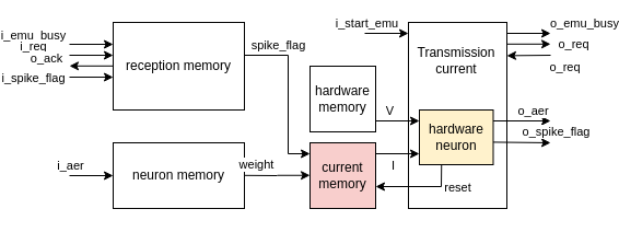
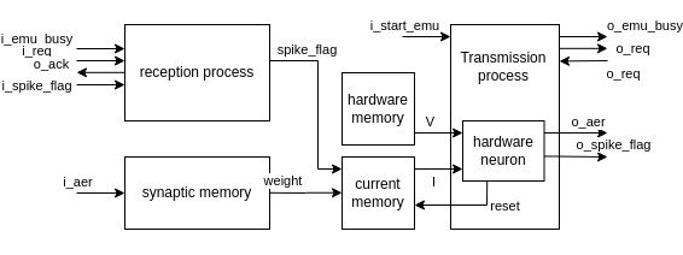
  <mxCell id="0" />
  <mxCell id="1" parent="0" />
  <mxCell id="2" value="" style="rounded=0;whiteSpace=wrap;html=1;" vertex="1" parent="1"><mxGeometry x="330" y="20" width="90" height="170" as="geometry" /></mxCell>
- <mxCell id="3" value="reception memory" style="rounded=0;whiteSpace=wrap;html=1;" vertex="1" parent="1"><mxGeometry x="60" y="20" width="120" height="80" as="geometry" /></mxCell>
+ <mxCell id="3" value="reception process" style="rounded=0;whiteSpace=wrap;html=1;" vertex="1" parent="1"><mxGeometry x="60" y="20" width="120" height="80" as="geometry" /></mxCell>
  <mxCell id="4" value="" style="endArrow=classic;html=1;rounded=0;" edge="1" parent="1"><mxGeometry width="50" height="50" relative="1" as="geometry"><mxPoint x="20" y="40" as="sourcePoint" /><mxPoint x="60" y="40" as="targetPoint" /></mxGeometry></mxCell>
  <mxCell id="5" value="i_emu_busy" style="edgeLabel;html=1;align=center;verticalAlign=middle;resizable=0;points=[];" vertex="1" connectable="0" parent="4"><mxGeometry x="-0.318" y="1" relative="1" as="geometry"><mxPoint x="-48" y="-8" as="offset" /></mxGeometry></mxCell>
  <mxCell id="6" value="" style="endArrow=classic;html=1;rounded=0;entryX=-0.007;entryY=0.113;entryDx=0;entryDy=0;entryPerimeter=0;" edge="1" parent="1"><mxGeometry width="50" height="50" relative="1" as="geometry"><mxPoint x="20" y="50" as="sourcePoint" /><mxPoint x="60" y="50.04" as="targetPoint" /></mxGeometry></mxCell>
  <mxCell id="7" value="i_req" style="edgeLabel;html=1;align=center;verticalAlign=middle;resizable=0;points=[];" vertex="1" connectable="0" parent="6"><mxGeometry x="-0.318" y="1" relative="1" as="geometry"><mxPoint x="-48" y="-8" as="offset" /></mxGeometry></mxCell>
  <mxCell id="8" value="" style="endArrow=classic;html=1;rounded=0;" edge="1" parent="1"><mxGeometry width="50" height="50" relative="1" as="geometry"><mxPoint x="60" y="59.8" as="sourcePoint" /><mxPoint x="20" y="59.8" as="targetPoint" /></mxGeometry></mxCell>
  <mxCell id="9" value="o_ack" style="edgeLabel;html=1;align=center;verticalAlign=middle;resizable=0;points=[];" vertex="1" connectable="0" parent="8"><mxGeometry x="-0.318" y="1" relative="1" as="geometry"><mxPoint x="-48" y="-8" as="offset" /></mxGeometry></mxCell>
  <mxCell id="10" value="" style="endArrow=classic;html=1;rounded=0;entryX=-0.007;entryY=0.113;entryDx=0;entryDy=0;entryPerimeter=0;" edge="1" parent="1"><mxGeometry width="50" height="50" relative="1" as="geometry"><mxPoint x="20" y="70" as="sourcePoint" /><mxPoint x="60" y="70.04" as="targetPoint" /></mxGeometry></mxCell>
  <mxCell id="11" value="i_spike_flag" style="edgeLabel;html=1;align=center;verticalAlign=middle;resizable=0;points=[];" vertex="1" connectable="0" parent="10"><mxGeometry x="-0.318" y="1" relative="1" as="geometry"><mxPoint x="-48" y="1" as="offset" /></mxGeometry></mxCell>
- <mxCell id="12" value="neuron memory" style="rounded=0;whiteSpace=wrap;html=1;" vertex="1" parent="1"><mxGeometry x="60" y="130" width="120" height="60" as="geometry" /></mxCell>
+ <mxCell id="12" value="synaptic memory" style="rounded=0;whiteSpace=wrap;html=1;" vertex="1" parent="1"><mxGeometry x="60" y="130" width="120" height="60" as="geometry" /></mxCell>
  <mxCell id="13" value="" style="endArrow=classic;html=1;rounded=0;entryX=0;entryY=0.5;entryDx=0;entryDy=0;" edge="1" parent="1" target="12"><mxGeometry width="50" height="50" relative="1" as="geometry"><mxPoint x="20" y="160" as="sourcePoint" /><mxPoint x="20" y="130" as="targetPoint" /></mxGeometry></mxCell>
  <mxCell id="14" value="i_aer" style="edgeLabel;html=1;align=center;verticalAlign=middle;resizable=0;points=[];" vertex="1" connectable="0" parent="13"><mxGeometry x="-0.75" y="2" relative="1" as="geometry"><mxPoint x="-5" y="-8" as="offset" /></mxGeometry></mxCell>
  <mxCell id="15" value="" style="endArrow=classic;html=1;rounded=0;" edge="1" parent="1"><mxGeometry width="50" height="50" relative="1" as="geometry"><mxPoint x="290" y="30" as="sourcePoint" /><mxPoint x="330" y="30" as="targetPoint" /></mxGeometry></mxCell>
  <mxCell id="16" value="i_start_emu" style="edgeLabel;html=1;align=center;verticalAlign=middle;resizable=0;points=[];" vertex="1" connectable="0" parent="15"><mxGeometry x="-0.672" y="2" relative="1" as="geometry"><mxPoint x="-6" y="-8" as="offset" /></mxGeometry></mxCell>
  <mxCell id="17" value="" style="endArrow=classic;html=1;rounded=0;" edge="1" parent="1"><mxGeometry width="50" height="50" relative="1" as="geometry"><mxPoint x="220" y="140" as="sourcePoint" /><mxPoint x="240" y="140" as="targetPoint" /></mxGeometry></mxCell>
  <mxCell id="18" value="" style="endArrow=none;html=1;rounded=0;" edge="1" parent="1"><mxGeometry width="50" height="50" relative="1" as="geometry"><mxPoint x="220" y="50" as="sourcePoint" /><mxPoint x="220" y="140" as="targetPoint" /></mxGeometry></mxCell>
  <mxCell id="19" value="" style="endArrow=none;html=1;rounded=0;" edge="1" parent="1"><mxGeometry width="50" height="50" relative="1" as="geometry"><mxPoint x="220" y="50" as="sourcePoint" /><mxPoint x="180" y="50" as="targetPoint" /></mxGeometry></mxCell>
  <mxCell id="20" value="spike_flag" style="edgeLabel;html=1;align=center;verticalAlign=middle;resizable=0;points=[];" vertex="1" connectable="0" parent="19"><mxGeometry x="0.18" relative="1" as="geometry"><mxPoint x="14" y="-10" as="offset" /></mxGeometry></mxCell>
  <mxCell id="21" value="" style="endArrow=classic;html=1;rounded=0;" edge="1" parent="1"><mxGeometry width="50" height="50" relative="1" as="geometry"><mxPoint x="210" y="159.76" as="sourcePoint" /><mxPoint x="240" y="159.76" as="targetPoint" /></mxGeometry></mxCell>
  <mxCell id="22" value="" style="endArrow=none;html=1;rounded=0;" edge="1" parent="1"><mxGeometry width="50" height="50" relative="1" as="geometry"><mxPoint x="210" y="160" as="sourcePoint" /><mxPoint x="180" y="159.8" as="targetPoint" /></mxGeometry></mxCell>
  <mxCell id="23" value="weight" style="edgeLabel;html=1;align=center;verticalAlign=middle;resizable=0;points=[];" vertex="1" connectable="0" parent="22"><mxGeometry x="0.18" relative="1" as="geometry"><mxPoint x="-2" y="-10" as="offset" /></mxGeometry></mxCell>
  <mxCell id="24" value="" style="endArrow=classic;html=1;rounded=0;" edge="1" parent="1"><mxGeometry width="50" height="50" relative="1" as="geometry"><mxPoint x="403.75" y="110" as="sourcePoint" /><mxPoint x="460" y="110" as="targetPoint" /></mxGeometry></mxCell>
  <mxCell id="25" value="o_aer" style="edgeLabel;html=1;align=center;verticalAlign=middle;resizable=0;points=[];" vertex="1" connectable="0" parent="24"><mxGeometry x="0.573" relative="1" as="geometry"><mxPoint x="-4" y="-10" as="offset" /></mxGeometry></mxCell>
  <mxCell id="26" value="" style="endArrow=classic;html=1;rounded=0;" edge="1" parent="1"><mxGeometry width="50" height="50" relative="1" as="geometry"><mxPoint x="407.5" y="129.43" as="sourcePoint" /><mxPoint x="460" y="130" as="targetPoint" /></mxGeometry></mxCell>
  <mxCell id="27" value="o_spike_flag" style="edgeLabel;html=1;align=center;verticalAlign=middle;resizable=0;points=[];" vertex="1" connectable="0" parent="26"><mxGeometry x="0.573" relative="1" as="geometry"><mxPoint x="16" y="-10" as="offset" /></mxGeometry></mxCell>
  <mxCell id="28" value="" style="endArrow=classic;html=1;rounded=0;" edge="1" parent="1"><mxGeometry width="50" height="50" relative="1" as="geometry"><mxPoint x="420" y="30" as="sourcePoint" /><mxPoint x="460" y="30" as="targetPoint" /></mxGeometry></mxCell>
  <mxCell id="29" value="o_emu_busy" style="edgeLabel;html=1;align=center;verticalAlign=middle;resizable=0;points=[];" vertex="1" connectable="0" parent="28"><mxGeometry x="0.38" y="-1" relative="1" as="geometry"><mxPoint x="42" y="-11" as="offset" /></mxGeometry></mxCell>
  <mxCell id="30" value="" style="endArrow=classic;html=1;rounded=0;" edge="1" parent="1"><mxGeometry width="50" height="50" relative="1" as="geometry"><mxPoint x="420" y="39.8" as="sourcePoint" /><mxPoint x="460" y="39.8" as="targetPoint" /></mxGeometry></mxCell>
  <mxCell id="31" value="o_req" style="edgeLabel;html=1;align=center;verticalAlign=middle;resizable=0;points=[];" vertex="1" connectable="0" parent="30"><mxGeometry x="0.38" y="-1" relative="1" as="geometry"><mxPoint x="32" y="-1" as="offset" /></mxGeometry></mxCell>
  <mxCell id="32" value="" style="endArrow=classic;html=1;rounded=0;" edge="1" parent="1"><mxGeometry width="50" height="50" relative="1" as="geometry"><mxPoint x="460" y="50" as="sourcePoint" /><mxPoint x="420" y="50.4" as="targetPoint" /></mxGeometry></mxCell>
  <mxCell id="33" value="o_req" style="edgeLabel;html=1;align=center;verticalAlign=middle;resizable=0;points=[];" vertex="1" connectable="0" parent="32"><mxGeometry x="0.38" y="-1" relative="1" as="geometry"><mxPoint x="41" y="11" as="offset" /></mxGeometry></mxCell>
- <mxCell id="34" value="&lt;div&gt;current &lt;br&gt;&lt;/div&gt;&lt;div&gt;memory&lt;br&gt;&lt;/div&gt;" style="rounded=0;whiteSpace=wrap;html=1;fillColor=#f8cecc;" vertex="1" parent="1"><mxGeometry x="240" y="130" width="60" height="60" as="geometry" /></mxCell>
+ <mxCell id="34" value="&lt;div&gt;current &lt;br&gt;&lt;/div&gt;&lt;div&gt;memory&lt;br&gt;&lt;/div&gt;" style="rounded=0;whiteSpace=wrap;html=1;" vertex="1" parent="1"><mxGeometry x="240" y="130" width="60" height="60" as="geometry" /></mxCell>
  <mxCell id="35" value="&lt;div&gt;hardware&lt;br&gt;&lt;/div&gt;&lt;div&gt;memory&lt;br&gt;&lt;/div&gt;" style="rounded=0;whiteSpace=wrap;html=1;" vertex="1" parent="1"><mxGeometry x="240" y="60" width="60" height="60" as="geometry" /></mxCell>
- <mxCell id="36" value="hardware neuron" style="rounded=0;whiteSpace=wrap;html=1;fillColor=#fff2cc;" vertex="1" parent="1"><mxGeometry x="340" y="100" width="67.5" height="50" as="geometry" /></mxCell>
+ <mxCell id="36" value="hardware neuron" style="rounded=0;whiteSpace=wrap;html=1;" vertex="1" parent="1"><mxGeometry x="340" y="100" width="67.5" height="50" as="geometry" /></mxCell>
  <mxCell id="37" value="" style="endArrow=classic;html=1;rounded=0;" edge="1" parent="1"><mxGeometry width="50" height="50" relative="1" as="geometry"><mxPoint x="300" y="110" as="sourcePoint" /><mxPoint x="340" y="110" as="targetPoint" /></mxGeometry></mxCell>
  <mxCell id="38" value="V" style="edgeLabel;html=1;align=center;verticalAlign=middle;resizable=0;points=[];" vertex="1" connectable="0" parent="37"><mxGeometry x="-0.412" y="1" relative="1" as="geometry"><mxPoint y="-9" as="offset" /></mxGeometry></mxCell>
  <mxCell id="39" value="" style="endArrow=classic;html=1;rounded=0;" edge="1" parent="1"><mxGeometry width="50" height="50" relative="1" as="geometry"><mxPoint x="300" y="140" as="sourcePoint" /><mxPoint x="340" y="140" as="targetPoint" /></mxGeometry></mxCell>
  <mxCell id="40" value="I" style="edgeLabel;html=1;align=center;verticalAlign=middle;resizable=0;points=[];" vertex="1" connectable="0" parent="39"><mxGeometry x="-0.269" y="2" relative="1" as="geometry"><mxPoint y="12" as="offset" /></mxGeometry></mxCell>
  <mxCell id="41" value="" style="endArrow=classic;html=1;rounded=0;" edge="1" parent="1"><mxGeometry width="50" height="50" relative="1" as="geometry"><mxPoint x="360" y="170" as="sourcePoint" /><mxPoint x="300" y="170" as="targetPoint" /></mxGeometry></mxCell>
  <mxCell id="42" value="reset" style="edgeLabel;html=1;align=center;verticalAlign=middle;resizable=0;points=[];" vertex="1" connectable="0" parent="41"><mxGeometry x="-0.454" y="1" relative="1" as="geometry"><mxPoint x="30" y="-1" as="offset" /></mxGeometry></mxCell>
  <mxCell id="43" value="" style="endArrow=none;html=1;rounded=0;" edge="1" parent="1"><mxGeometry width="50" height="50" relative="1" as="geometry"><mxPoint x="360" y="170" as="sourcePoint" /><mxPoint x="360.24" y="150" as="targetPoint" /></mxGeometry></mxCell>
- <mxCell id="44" value="&lt;div&gt;Transmission&lt;/div&gt;&lt;div&gt;current&lt;br&gt;&lt;/div&gt;" style="text;html=1;align=center;verticalAlign=middle;whiteSpace=wrap;rounded=0;" vertex="1" parent="1"><mxGeometry x="343.75" y="40" width="60" height="30" as="geometry" /></mxCell>
+ <mxCell id="44" value="&lt;div&gt;Transmission&lt;/div&gt;&lt;div&gt;process&lt;br&gt;&lt;/div&gt;" style="text;html=1;align=center;verticalAlign=middle;whiteSpace=wrap;rounded=0;" vertex="1" parent="1"><mxGeometry x="343.75" y="40" width="60" height="30" as="geometry" /></mxCell>
